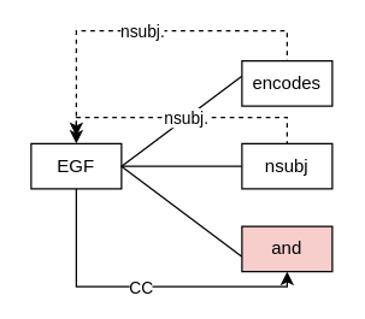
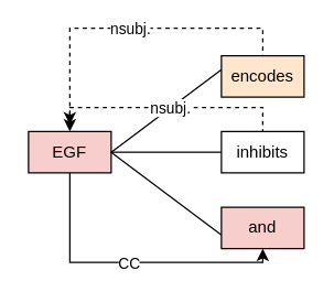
  <mxCell id="0" />
  <mxCell id="1" parent="0" />
- <mxCell id="2" value="EGF&lt;span style=&quot;text-align: start;&quot; id=&quot;docs-internal-guid-6af55b57-7fff-6db1-7be0-2b7044bc6390&quot;&gt;&lt;/span&gt;&lt;span style=&quot;text-align: start;&quot; id=&quot;docs-internal-guid-6af55b57-7fff-6db1-7be0-2b7044bc6390&quot;&gt;&lt;/span&gt;" style="rounded=0;whiteSpace=wrap;html=1;" vertex="1" parent="1"><mxGeometry x="20" y="95" width="60" height="30" as="geometry" /></mxCell>
+ <mxCell id="2" value="EGF&lt;span style=&quot;text-align: start;&quot; id=&quot;docs-internal-guid-6af55b57-7fff-6db1-7be0-2b7044bc6390&quot;&gt;&lt;/span&gt;&lt;span style=&quot;text-align: start;&quot; id=&quot;docs-internal-guid-6af55b57-7fff-6db1-7be0-2b7044bc6390&quot;&gt;&lt;/span&gt;" style="rounded=0;whiteSpace=wrap;html=1;fillColor=#f8cecc;" vertex="1" parent="1"><mxGeometry x="20" y="95" width="60" height="30" as="geometry" /></mxCell>
  <mxCell id="3" value="" style="endArrow=none;html=1;rounded=0;endFill=0;" edge="1" parent="1"><mxGeometry width="50" height="50" relative="1" as="geometry"><mxPoint x="160" y="170" as="sourcePoint" /><mxPoint x="160" y="50" as="targetPoint" /><Array as="points"><mxPoint x="80" y="110" /></Array></mxGeometry></mxCell>
  <mxCell id="4" value="" style="endArrow=none;html=1;rounded=0;" edge="1" parent="1"><mxGeometry width="50" height="50" relative="1" as="geometry"><mxPoint x="80" y="110" as="sourcePoint" /><mxPoint x="160" y="110" as="targetPoint" /><Array as="points"><mxPoint x="160" y="110" /></Array></mxGeometry></mxCell>
- <mxCell id="5" value="encodes" style="rounded=0;whiteSpace=wrap;html=1;" vertex="1" parent="1"><mxGeometry x="160" y="40" width="60" height="30" as="geometry" /></mxCell>
- <mxCell id="6" value="nsubj" style="rounded=0;whiteSpace=wrap;html=1;" vertex="1" parent="1"><mxGeometry x="160" y="95" width="60" height="30" as="geometry" /></mxCell>
+ <mxCell id="5" value="encodes" style="rounded=0;whiteSpace=wrap;html=1;fillColor=#ffe6cc;" vertex="1" parent="1"><mxGeometry x="160" y="40" width="60" height="30" as="geometry" /></mxCell>
+ <mxCell id="6" value="inhibits" style="rounded=0;whiteSpace=wrap;html=1;" vertex="1" parent="1"><mxGeometry x="160" y="95" width="60" height="30" as="geometry" /></mxCell>
  <mxCell id="7" value="and" style="rounded=0;whiteSpace=wrap;html=1;fillColor=#f8cecc;" vertex="1" parent="1"><mxGeometry x="160" y="150" width="60" height="30" as="geometry" /></mxCell>
  <mxCell id="8" value="" style="endArrow=none;html=1;rounded=0;exitX=0.5;exitY=0;exitDx=0;exitDy=0;dashed=1;startArrow=classic;startFill=1;endFill=0;" edge="1" parent="1" source="2"><mxGeometry relative="1" as="geometry"><mxPoint x="140" y="270" as="sourcePoint" /><mxPoint x="190" y="40" as="targetPoint" /><Array as="points"><mxPoint x="50" y="20" /><mxPoint x="190" y="20" /></Array></mxGeometry></mxCell>
  <mxCell id="9" value="nsubj." style="edgeLabel;resizable=0;html=1;align=center;verticalAlign=middle;" connectable="0" vertex="1" parent="8"><mxGeometry relative="1" as="geometry" /></mxCell>
  <mxCell id="10" value="" style="endArrow=none;html=1;rounded=0;dashed=1;entryX=0.5;entryY=0;entryDx=0;entryDy=0;startArrow=classic;startFill=1;endFill=0;" edge="1" parent="1" target="6"><mxGeometry relative="1" as="geometry"><mxPoint x="50" y="90" as="sourcePoint" /><mxPoint x="190" y="87.5" as="targetPoint" /><Array as="points"><mxPoint x="50" y="77.5" /><mxPoint x="190" y="77.5" /></Array></mxGeometry></mxCell>
  <mxCell id="11" value="nsubj." style="edgeLabel;resizable=0;html=1;align=center;verticalAlign=middle;" connectable="0" vertex="1" parent="10"><mxGeometry relative="1" as="geometry" /></mxCell>
  <mxCell id="12" value="" style="endArrow=none;html=1;rounded=0;entryX=0.5;entryY=1;entryDx=0;entryDy=0;exitX=0.5;exitY=1;exitDx=0;exitDy=0;dashed=0;startArrow=classic;startFill=1;endFill=0;" edge="1" parent="1" source="7" target="2"><mxGeometry relative="1" as="geometry"><mxPoint x="140" y="270" as="sourcePoint" /><mxPoint x="240" y="270" as="targetPoint" /><Array as="points"><mxPoint x="190" y="190" /><mxPoint x="50" y="190" /></Array></mxGeometry></mxCell>
  <mxCell id="13" value="CC" style="edgeLabel;resizable=0;html=1;align=center;verticalAlign=middle;" connectable="0" vertex="1" parent="12"><mxGeometry relative="1" as="geometry" /></mxCell>
